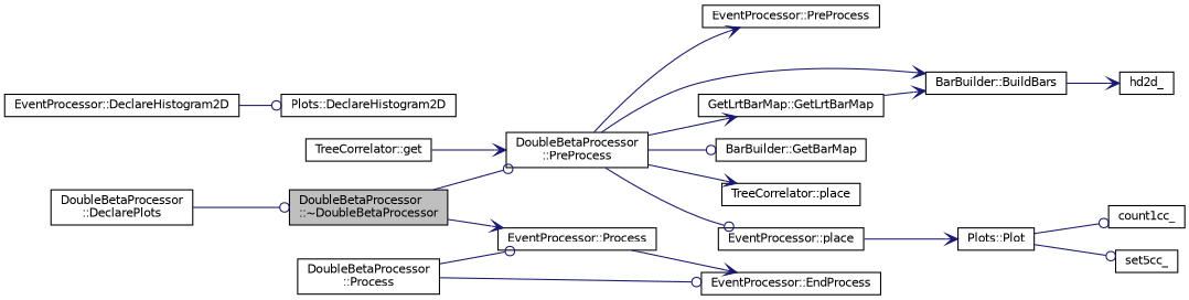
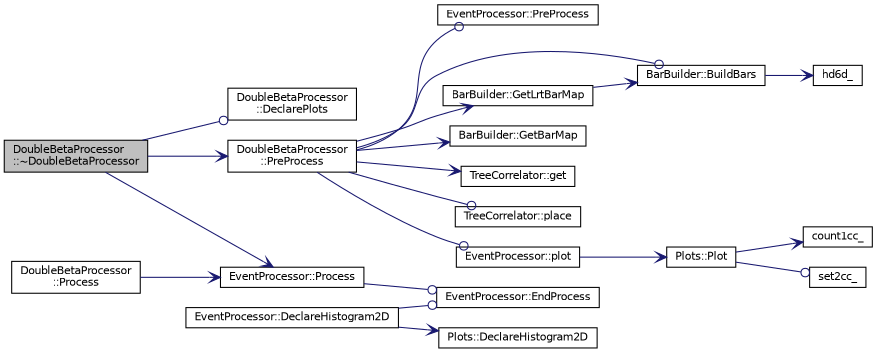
  digraph {
    rankdir=LR
    node [color=black fillcolor=white fontname=Helvetica fontsize=10 shape=record style=filled]
    edge [arrowhead=vee color=midnightblue fontname=Helvetica fontsize=10 labelfontname=Helvetica labelfontsize=10 style=solid]
    n1 [fillcolor=grey75 fontcolor=black height=0.2 label="DoubleBetaProcessor\l::~DoubleBetaProcessor" width=0.4]
    n2 [height=0.2 label="DoubleBetaProcessor\l::DeclarePlots" width=0.4]
    n3 [height=0.2 label="DoubleBetaProcessor\l::PreProcess" width=0.4]
    n4 [height=0.2 label="EventProcessor::Process" width=0.4]
    n5 [height=0.2 label="EventProcessor::PreProcess" width=0.4]
    n6 [height=0.2 label="BarBuilder::BuildBars" width=0.4]
-   n7 [height=0.2 label="GetLrtBarMap::GetLrtBarMap" width=0.4]
+   n7 [height=0.2 label="BarBuilder::GetLrtBarMap" width=0.4]
    n8 [height=0.2 label="BarBuilder::GetBarMap" width=0.4]
    n9 [height=0.2 label="TreeCorrelator::get" width=0.4]
    n10 [height=0.2 label="TreeCorrelator::place" width=0.4]
-   n11 [height=0.2 label="EventProcessor::place" width=0.4]
+   n11 [height=0.2 label="EventProcessor::plot" width=0.4]
    n12 [height=0.2 label="DoubleBetaProcessor\l::Process" width=0.4]
    n13 [height=0.2 label="EventProcessor::EndProcess" width=0.4]
    n14 [height=0.2 label="EventProcessor::DeclareHistogram2D" width=0.4]
    n15 [height=0.2 label="Plots::DeclareHistogram2D" width=0.4]
-   n16 [height=0.2 label=hd2d_ width=0.4]
+   n16 [height=0.2 label=hd6d_ width=0.4]
    n17 [height=0.2 label="Plots::Plot" width=0.4]
    n18 [height=0.2 label=count1cc_ width=0.4]
-   n19 [height=0.2 label=set5cc_ width=0.4]
-   n2 -> n1 [arrowhead=odot]
-   n1 -> n3 [arrowhead=odot]
+   n19 [height=0.2 label=set2cc_ width=0.4]
+   n1 -> n2 [arrowhead=odot]
+   n1 -> n3
    n1 -> n4
-   n3 -> n5
-   n3 -> n6
+   n3 -> n5 [arrowhead=odot]
+   n3 -> n6 [arrowhead=odot]
    n3 -> n7
-   n3 -> n8 [arrowhead=odot]
-   n9 -> n3
-   n3 -> n10
+   n3 -> n8
+   n3 -> n9
+   n3 -> n10 [arrowhead=odot]
    n3 -> n11 [arrowhead=odot]
-   n4 -> n13
+   n4 -> n13 [arrowhead=odot]
    n6 -> n16
    n7 -> n6
    n11 -> n17
-   n12 -> n4 [arrowhead=odot]
-   n12 -> n13 [arrowhead=odot]
-   n14 -> n15 [arrowhead=odot]
-   n17 -> n18 [arrowhead=odot]
+   n12 -> n4
+   n14 -> n13 [arrowhead=odot]
+   n14 -> n15
+   n17 -> n18
    n17 -> n19 [arrowhead=odot]
  }
